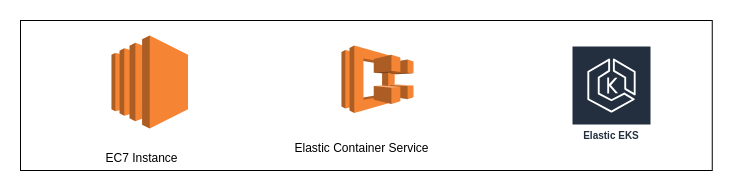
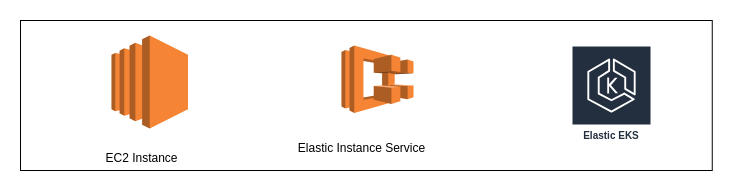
  <mxCell id="0" />
  <mxCell id="1" parent="0" />
  <mxCell id="2" value="" style="whiteSpace=wrap;html=1;" vertex="1" parent="1"><mxGeometry x="20" y="20" width="691.75" height="150" as="geometry" /></mxCell>
  <mxCell id="3" value="" style="outlineConnect=0;dashed=0;verticalLabelPosition=bottom;verticalAlign=top;align=center;html=1;shape=mxgraph.aws3.ec2;fillColor=#F58534;gradientColor=none;" vertex="1" parent="1"><mxGeometry x="111" y="35" width="76.5" height="93" as="geometry" /></mxCell>
- <mxCell id="4" value="EC7 Instance" style="text;html=1;align=center;verticalAlign=middle;resizable=0;points=[];autosize=1;strokeColor=none;fillColor=none;" vertex="1" parent="1"><mxGeometry x="91" y="143" width="100" height="30" as="geometry" /></mxCell>
+ <mxCell id="4" value="EC2 Instance" style="text;html=1;align=center;verticalAlign=middle;resizable=0;points=[];autosize=1;strokeColor=none;fillColor=none;" vertex="1" parent="1"><mxGeometry x="91" y="143" width="100" height="30" as="geometry" /></mxCell>
  <mxCell id="5" value="" style="outlineConnect=0;dashed=0;verticalLabelPosition=bottom;verticalAlign=top;align=center;html=1;shape=mxgraph.aws3.ecs;fillColor=#F58534;gradientColor=none;" vertex="1" parent="1"><mxGeometry x="341" y="45" width="72" height="67.5" as="geometry" /></mxCell>
- <mxCell id="6" value="Elastic Container Service" style="text;html=1;align=center;verticalAlign=middle;resizable=0;points=[];autosize=1;strokeColor=none;fillColor=none;" vertex="1" parent="1"><mxGeometry x="281" y="133" width="160" height="30" as="geometry" /></mxCell>
+ <mxCell id="6" value="Elastic Instance Service" style="text;html=1;align=center;verticalAlign=middle;resizable=0;points=[];autosize=1;strokeColor=none;fillColor=none;" vertex="1" parent="1"><mxGeometry x="281" y="133" width="160" height="30" as="geometry" /></mxCell>
  <mxCell id="7" value="Elastic EKS" style="sketch=0;outlineConnect=0;fontColor=#232F3E;gradientColor=none;strokeColor=#ffffff;fillColor=#232F3E;dashed=0;verticalLabelPosition=middle;verticalAlign=bottom;align=center;html=1;whiteSpace=wrap;fontSize=10;fontStyle=1;spacing=3;shape=mxgraph.aws4.productIcon;prIcon=mxgraph.aws4.eks;" vertex="1" parent="1"><mxGeometry x="571" y="45" width="80" height="100" as="geometry" /></mxCell>
